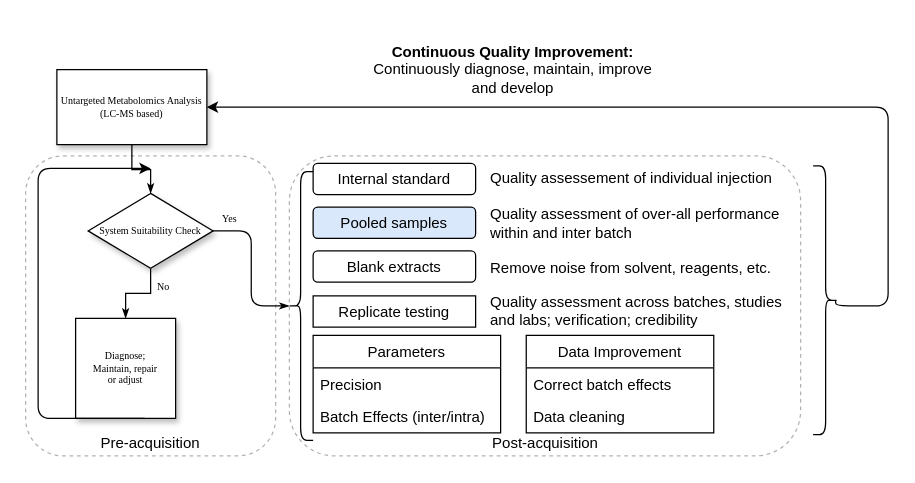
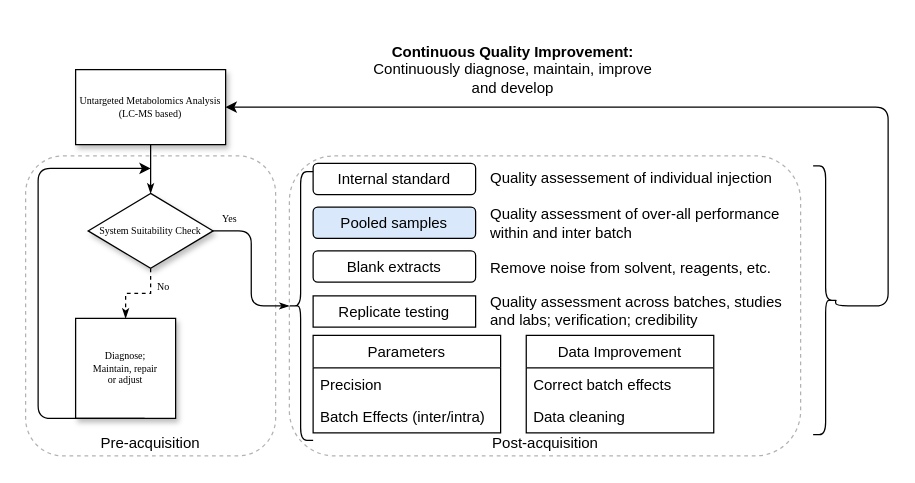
  <mxCell id="0" />
  <mxCell id="1" parent="0" />
  <mxCell id="2" value="" style="rounded=1;whiteSpace=wrap;html=1;labelBackgroundColor=#ffffff;align=left;fillColor=none;dashed=1;opacity=30;" parent="1" vertex="1"><mxGeometry x="20" y="124" width="200" height="240" as="geometry" /></mxCell>
  <mxCell id="3" value="" style="rounded=1;whiteSpace=wrap;html=1;labelBackgroundColor=#ffffff;align=left;fillColor=none;dashed=1;opacity=30;" parent="1" vertex="1"><mxGeometry x="231" y="124" width="409" height="240" as="geometry" /></mxCell>
  <mxCell id="4" style="edgeStyle=orthogonalEdgeStyle;rounded=0;html=1;labelBackgroundColor=none;startSize=5;endArrow=classicThin;endFill=1;endSize=5;jettySize=auto;orthogonalLoop=1;strokeColor=#000000;strokeWidth=1;fontFamily=Verdana;fontSize=8;fontColor=#000000;" parent="1" source="5" target="8" edge="1"><mxGeometry relative="1" as="geometry" /></mxCell>
- <mxCell id="5" value="Untargeted Metabolomics Analysis&lt;br&gt;(LC-MS based)&lt;br&gt;" style="shape=trapezoid;whiteSpace=wrap;html=1;rounded=0;shadow=1;labelBackgroundColor=none;strokeColor=#000000;strokeWidth=1;fillColor=#ffffff;fontFamily=Verdana;fontSize=8;fontColor=#000000;align=center;flipV=1;comic=0;size=0;" parent="1" vertex="1"><mxGeometry x="45" y="55" width="120" height="60" as="geometry" /></mxCell>
+ <mxCell id="5" value="Untargeted Metabolomics Analysis&lt;br&gt;(LC-MS based)&lt;br&gt;" style="shape=trapezoid;whiteSpace=wrap;html=1;rounded=0;shadow=1;labelBackgroundColor=none;strokeColor=#000000;strokeWidth=1;fillColor=#ffffff;fontFamily=Verdana;fontSize=8;fontColor=#000000;align=center;flipV=1;comic=0;size=0;" parent="1" vertex="1"><mxGeometry x="60" y="55" width="120" height="60" as="geometry" /></mxCell>
  <mxCell id="6" value="Yes" style="edgeStyle=orthogonalEdgeStyle;rounded=1;html=1;labelBackgroundColor=none;startSize=5;endArrow=classicThin;endFill=1;endSize=5;jettySize=auto;orthogonalLoop=1;strokeColor=#000000;strokeWidth=1;fontFamily=Verdana;fontSize=8;fontColor=#000000;" parent="1" source="8" target="3" edge="1"><mxGeometry x="-0.778" y="10" relative="1" as="geometry"><mxPoint as="offset" /><mxPoint x="260" y="184" as="targetPoint" /></mxGeometry></mxCell>
- <mxCell id="7" value="No" style="edgeStyle=orthogonalEdgeStyle;rounded=0;html=1;labelBackgroundColor=none;startSize=5;endArrow=classicThin;endFill=1;endSize=5;jettySize=auto;orthogonalLoop=1;strokeColor=#000000;strokeWidth=1;fontFamily=Verdana;fontSize=8;fontColor=#000000;" parent="1" source="8" target="9" edge="1"><mxGeometry x="-0.5" y="10" relative="1" as="geometry"><mxPoint as="offset" /></mxGeometry></mxCell>
+ <mxCell id="7" value="No" style="edgeStyle=orthogonalEdgeStyle;rounded=0;html=1;labelBackgroundColor=none;startSize=5;endArrow=classicThin;endFill=1;endSize=5;jettySize=auto;orthogonalLoop=1;strokeColor=#000000;strokeWidth=1;fontFamily=Verdana;fontSize=8;fontColor=#000000;dashed=1;" parent="1" source="8" target="9" edge="1"><mxGeometry x="-0.5" y="10" relative="1" as="geometry"><mxPoint as="offset" /></mxGeometry></mxCell>
  <mxCell id="8" value="System Suitability Check&lt;br&gt;" style="rhombus;whiteSpace=wrap;html=1;rounded=0;shadow=1;labelBackgroundColor=none;strokeColor=#000000;strokeWidth=1;fillColor=#ffffff;fontFamily=Verdana;fontSize=8;fontColor=#000000;align=center;" parent="1" vertex="1"><mxGeometry x="70" y="154" width="100" height="60" as="geometry" /></mxCell>
  <mxCell id="9" value="Diagnose;&lt;br&gt;Maintain,&amp;nbsp;repair or&amp;nbsp;adjust" style="whiteSpace=wrap;html=1;rounded=0;shadow=1;labelBackgroundColor=none;strokeColor=#000000;strokeWidth=1;fillColor=#ffffff;fontFamily=Verdana;fontSize=8;fontColor=#000000;align=center;" parent="1" vertex="1"><mxGeometry x="60" y="254" width="80" height="80" as="geometry" /></mxCell>
  <mxCell id="10" value="" style="endArrow=classic;html=1;exitX=0.5;exitY=1;exitDx=0;exitDy=0;" parent="1" source="9" edge="1"><mxGeometry width="50" height="50" relative="1" as="geometry"><mxPoint x="-40" y="174" as="sourcePoint" /><mxPoint x="120" y="134" as="targetPoint" /><Array as="points"><mxPoint x="120" y="334" /><mxPoint x="30" y="334" /><mxPoint x="30" y="224" /><mxPoint x="30" y="134" /></Array></mxGeometry></mxCell>
  <mxCell id="11" value="Internal standard&lt;br&gt;" style="rounded=1;whiteSpace=wrap;html=1;gradientColor=none;" parent="1" vertex="1"><mxGeometry x="250" y="130" width="130" height="25" as="geometry" /></mxCell>
  <mxCell id="12" value="Pooled samples&lt;br&gt;" style="rounded=1;whiteSpace=wrap;html=1;fillColor=#dae8fc;" parent="1" vertex="1"><mxGeometry x="250" y="165" width="130" height="25" as="geometry" /></mxCell>
  <mxCell id="13" value="Blank extracts&lt;br&gt;" style="rounded=1;whiteSpace=wrap;html=1;" parent="1" vertex="1"><mxGeometry x="250" y="200" width="130" height="25" as="geometry" /></mxCell>
  <mxCell id="14" value="&lt;span&gt;Quality assessement of individual injection&lt;/span&gt;" style="text;html=1;strokeColor=none;fillColor=none;align=left;verticalAlign=middle;whiteSpace=wrap;rounded=0;labelBackgroundColor=#ffffff;" parent="1" vertex="1"><mxGeometry x="390" y="132" width="240" height="20" as="geometry" /></mxCell>
  <mxCell id="15" value="Quality assessment of over-all performance within and inter batch&lt;br&gt;" style="text;html=1;strokeColor=none;fillColor=none;align=left;verticalAlign=middle;whiteSpace=wrap;rounded=0;labelBackgroundColor=#ffffff;" parent="1" vertex="1"><mxGeometry x="390" y="167.5" width="240" height="20" as="geometry" /></mxCell>
  <mxCell id="16" value="Remove noise from solvent, reagents, etc.&lt;br&gt;" style="text;html=1;strokeColor=none;fillColor=none;align=left;verticalAlign=middle;whiteSpace=wrap;rounded=0;labelBackgroundColor=#ffffff;" parent="1" vertex="1"><mxGeometry x="390" y="199" width="240" height="30" as="geometry" /></mxCell>
  <mxCell id="17" value="Replicate testing&lt;br&gt;" style="whiteSpace=wrap;html=1;rounded=0;" parent="1" vertex="1"><mxGeometry x="250" y="236" width="130" height="25" as="geometry" /></mxCell>
  <mxCell id="18" value="Quality assessment across batches, studies and labs; verification; credibility&lt;br&gt;" style="text;html=1;strokeColor=none;fillColor=none;align=left;verticalAlign=middle;whiteSpace=wrap;rounded=0;labelBackgroundColor=#ffffff;" parent="1" vertex="1"><mxGeometry x="390" y="227.5" width="240" height="40" as="geometry" /></mxCell>
  <mxCell id="19" value="Pre-acquisition" style="text;html=1;strokeColor=none;fillColor=none;align=center;verticalAlign=middle;whiteSpace=wrap;rounded=0;dashed=1;labelBackgroundColor=#ffffff;opacity=30;" parent="1" vertex="1"><mxGeometry x="60" y="344" width="120" height="20" as="geometry" /></mxCell>
  <mxCell id="20" value="Post-acquisition" style="text;html=1;strokeColor=none;fillColor=none;align=center;verticalAlign=middle;whiteSpace=wrap;rounded=0;dashed=1;labelBackgroundColor=#ffffff;opacity=30;" parent="1" vertex="1"><mxGeometry x="375.5" y="344" width="120" height="20" as="geometry" /></mxCell>
  <mxCell id="21" value="&lt;b&gt;Continuous Quality Improvement:&lt;/b&gt; Continuously diagnose, maintain, improve and develop&lt;br&gt;" style="text;html=1;strokeColor=none;fillColor=none;align=center;verticalAlign=middle;whiteSpace=wrap;rounded=0;dashed=1;labelBackgroundColor=#ffffff;opacity=30;" parent="1" vertex="1"><mxGeometry x="290" y="20" width="240" height="70" as="geometry" /></mxCell>
  <mxCell id="22" value="" style="shape=curlyBracket;whiteSpace=wrap;html=1;rounded=1;shadow=0;" parent="1" vertex="1"><mxGeometry x="230" y="136.5" width="20" height="215" as="geometry" /></mxCell>
  <mxCell id="23" style="edgeStyle=orthogonalEdgeStyle;rounded=1;orthogonalLoop=1;jettySize=auto;html=1;exitX=0.1;exitY=0.5;exitDx=0;exitDy=0;exitPerimeter=0;entryX=1;entryY=0.5;entryDx=0;entryDy=0;" parent="1" source="24" target="5" edge="1"><mxGeometry relative="1" as="geometry"><mxPoint x="830" y="243.857" as="targetPoint" /><Array as="points"><mxPoint x="668" y="244" /><mxPoint x="710" y="244" /><mxPoint x="710" y="85" /></Array></mxGeometry></mxCell>
  <mxCell id="24" value="" style="shape=curlyBracket;whiteSpace=wrap;html=1;rounded=1;shadow=0;flipV=0;flipH=1;" parent="1" vertex="1"><mxGeometry x="650" y="132" width="20" height="215" as="geometry" /></mxCell>
  <mxCell id="25" value="Parameters" style="swimlane;fontStyle=0;childLayout=stackLayout;horizontal=1;startSize=26;fillColor=none;horizontalStack=0;resizeParent=1;resizeParentMax=0;resizeLast=0;collapsible=1;marginBottom=0;" vertex="1" parent="1"><mxGeometry x="250" y="267.5" width="150" height="78" as="geometry" /></mxCell>
  <mxCell id="26" value="Precision" style="text;strokeColor=none;fillColor=none;align=left;verticalAlign=top;spacingLeft=4;spacingRight=4;overflow=hidden;rotatable=0;points=[[0,0.5],[1,0.5]];portConstraint=eastwest;" vertex="1" parent="25"><mxGeometry y="26" width="150" height="26" as="geometry" /></mxCell>
  <mxCell id="27" value="Batch Effects (inter/intra)" style="text;strokeColor=none;fillColor=none;align=left;verticalAlign=top;spacingLeft=4;spacingRight=4;overflow=hidden;rotatable=0;points=[[0,0.5],[1,0.5]];portConstraint=eastwest;" vertex="1" parent="25"><mxGeometry y="52" width="150" height="26" as="geometry" /></mxCell>
  <mxCell id="28" value="Data Improvement" style="swimlane;fontStyle=0;childLayout=stackLayout;horizontal=1;startSize=26;fillColor=none;horizontalStack=0;resizeParent=1;resizeParentMax=0;resizeLast=0;collapsible=1;marginBottom=0;" vertex="1" parent="1"><mxGeometry x="420.5" y="267.5" width="150" height="78" as="geometry" /></mxCell>
  <mxCell id="29" value="Correct batch effects" style="text;strokeColor=none;fillColor=none;align=left;verticalAlign=top;spacingLeft=4;spacingRight=4;overflow=hidden;rotatable=0;points=[[0,0.5],[1,0.5]];portConstraint=eastwest;" vertex="1" parent="28"><mxGeometry y="26" width="150" height="26" as="geometry" /></mxCell>
  <mxCell id="30" value="Data cleaning" style="text;strokeColor=none;fillColor=none;align=left;verticalAlign=top;spacingLeft=4;spacingRight=4;overflow=hidden;rotatable=0;points=[[0,0.5],[1,0.5]];portConstraint=eastwest;" vertex="1" parent="28"><mxGeometry y="52" width="150" height="26" as="geometry" /></mxCell>
